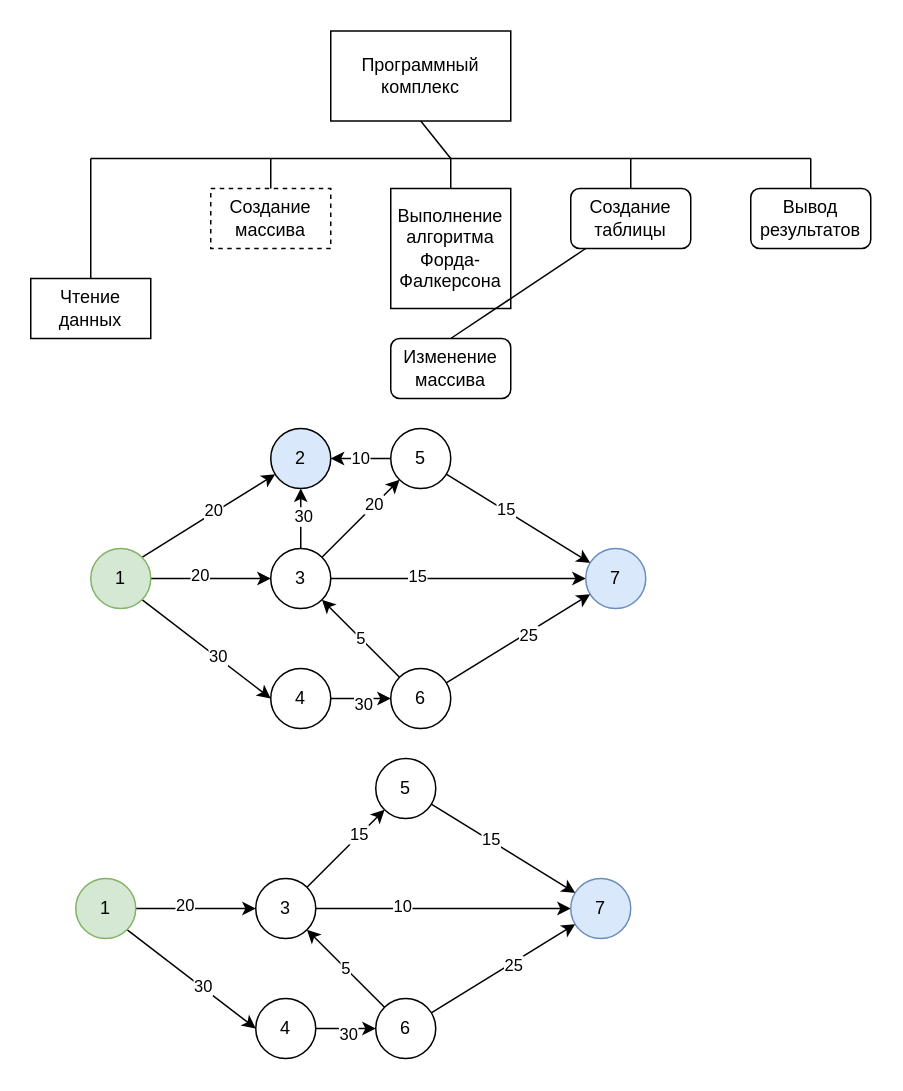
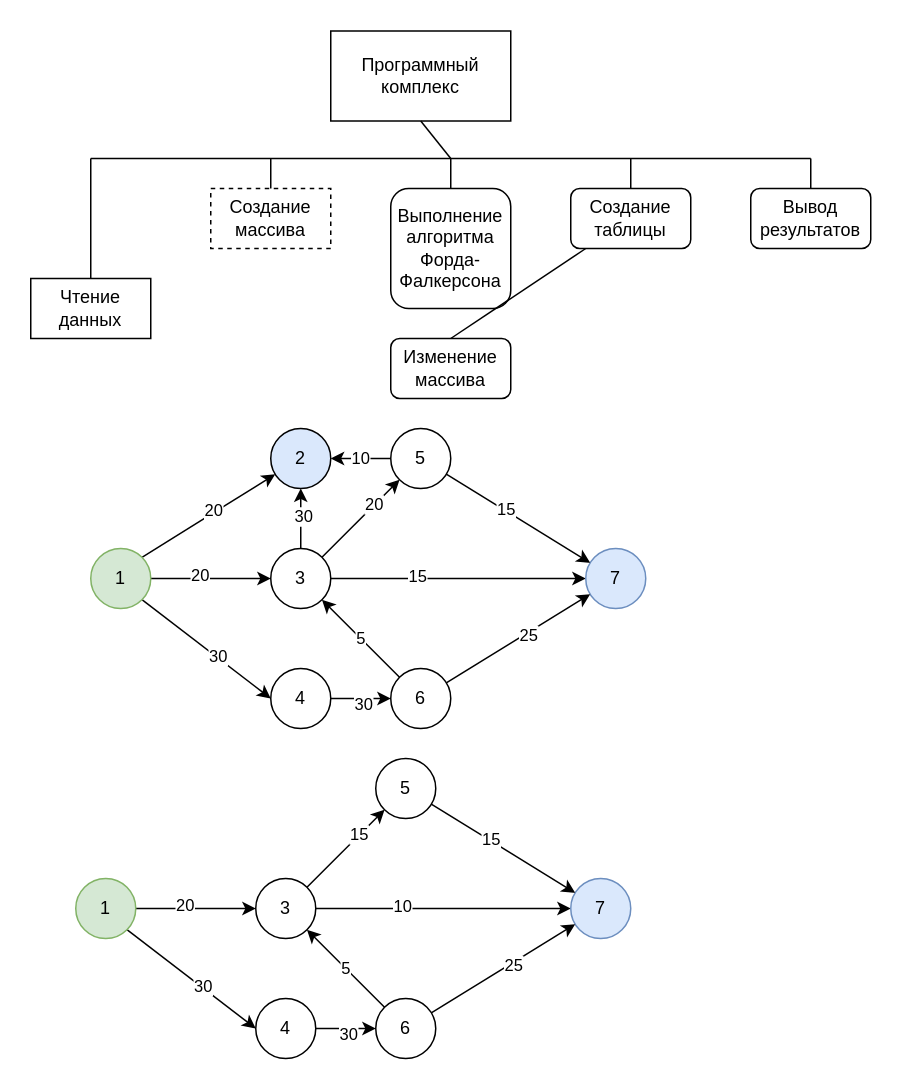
  <mxCell id="0" />
  <mxCell id="1" parent="0" />
  <mxCell id="2" value="Чтение данных" style="rounded=0;whiteSpace=wrap;html=1;" vertex="1" parent="1"><mxGeometry x="20" y="185" width="80" height="40" as="geometry" /></mxCell>
  <mxCell id="3" value="Создание массива" style="rounded=0;whiteSpace=wrap;html=1;dashed=1;" vertex="1" parent="1"><mxGeometry x="140" y="125" width="80" height="40" as="geometry" /></mxCell>
- <mxCell id="4" value="Выполнение алгоритма Форда-Фалкерсона" style="rounded=0;whiteSpace=wrap;html=1;" vertex="1" parent="1"><mxGeometry x="260" y="125" width="80" height="80" as="geometry" /></mxCell>
+ <mxCell id="4" value="Выполнение алгоритма Форда-Фалкерсона" style="whiteSpace=wrap;html=1;rounded=1;" vertex="1" parent="1"><mxGeometry x="260" y="125" width="80" height="80" as="geometry" /></mxCell>
  <mxCell id="5" value="Создание таблицы" style="whiteSpace=wrap;html=1;rounded=1;" vertex="1" parent="1"><mxGeometry x="380" y="125" width="80" height="40" as="geometry" /></mxCell>
  <mxCell id="6" value="Программный комплекс" style="rounded=0;whiteSpace=wrap;html=1;" vertex="1" parent="1"><mxGeometry x="220" y="20" width="120" height="60" as="geometry" /></mxCell>
  <mxCell id="7" value="Изменение массива" style="whiteSpace=wrap;html=1;rounded=1;" vertex="1" parent="1"><mxGeometry x="260" y="225" width="80" height="40" as="geometry" /></mxCell>
  <mxCell id="8" value="Вывод результатов" style="whiteSpace=wrap;html=1;rounded=1;" vertex="1" parent="1"><mxGeometry x="500" y="125" width="80" height="40" as="geometry" /></mxCell>
  <mxCell id="9" value="" style="endArrow=none;html=1;rounded=0;exitX=0.5;exitY=1;exitDx=0;exitDy=0;" edge="1" parent="1" source="6"><mxGeometry width="50" height="50" relative="1" as="geometry"><mxPoint x="400" y="35" as="sourcePoint" /><mxPoint x="300" y="105" as="targetPoint" /></mxGeometry></mxCell>
  <mxCell id="10" value="" style="endArrow=none;html=1;rounded=0;" edge="1" parent="1"><mxGeometry width="50" height="50" relative="1" as="geometry"><mxPoint x="540" y="105" as="sourcePoint" /><mxPoint x="60" y="105" as="targetPoint" /></mxGeometry></mxCell>
  <mxCell id="11" value="" style="endArrow=none;html=1;rounded=0;entryX=0.5;entryY=0;entryDx=0;entryDy=0;" edge="1" parent="1" target="2"><mxGeometry width="50" height="50" relative="1" as="geometry"><mxPoint x="60" y="105" as="sourcePoint" /><mxPoint x="140" y="275" as="targetPoint" /></mxGeometry></mxCell>
  <mxCell id="12" value="" style="endArrow=none;html=1;rounded=0;entryX=0.5;entryY=0;entryDx=0;entryDy=0;" edge="1" parent="1" target="3"><mxGeometry width="50" height="50" relative="1" as="geometry"><mxPoint x="180" y="105" as="sourcePoint" /><mxPoint x="180" y="245" as="targetPoint" /></mxGeometry></mxCell>
  <mxCell id="13" value="" style="endArrow=none;html=1;rounded=0;entryX=0.5;entryY=0;entryDx=0;entryDy=0;" edge="1" parent="1" target="4"><mxGeometry width="50" height="50" relative="1" as="geometry"><mxPoint x="300" y="105" as="sourcePoint" /><mxPoint x="200" y="225" as="targetPoint" /></mxGeometry></mxCell>
  <mxCell id="14" value="" style="endArrow=none;html=1;rounded=0;exitX=0.5;exitY=0;exitDx=0;exitDy=0;" edge="1" parent="1" source="7" target="5"><mxGeometry width="50" height="50" relative="1" as="geometry"><mxPoint x="150" y="305" as="sourcePoint" /><mxPoint x="200" y="255" as="targetPoint" /></mxGeometry></mxCell>
  <mxCell id="15" value="" style="endArrow=none;html=1;rounded=0;exitX=0.5;exitY=0;exitDx=0;exitDy=0;" edge="1" parent="1" source="8"><mxGeometry width="50" height="50" relative="1" as="geometry"><mxPoint x="470" y="285" as="sourcePoint" /><mxPoint x="540" y="105" as="targetPoint" /></mxGeometry></mxCell>
  <mxCell id="16" value="" style="endArrow=none;html=1;rounded=0;entryX=0.5;entryY=0;entryDx=0;entryDy=0;" edge="1" parent="1" target="5"><mxGeometry width="50" height="50" relative="1" as="geometry"><mxPoint x="420" y="105" as="sourcePoint" /><mxPoint x="430" y="215" as="targetPoint" /></mxGeometry></mxCell>
  <mxCell id="17" style="rounded=0;orthogonalLoop=1;jettySize=auto;html=1;exitX=1;exitY=1;exitDx=0;exitDy=0;entryX=0;entryY=0.5;entryDx=0;entryDy=0;" edge="1" parent="1" source="23" target="26"><mxGeometry relative="1" as="geometry" /></mxCell>
  <mxCell id="18" value="30" style="edgeLabel;html=1;align=center;verticalAlign=middle;resizable=0;points=[];" vertex="1" connectable="0" parent="17"><mxGeometry x="0.172" y="1" relative="1" as="geometry"><mxPoint as="offset" /></mxGeometry></mxCell>
  <mxCell id="19" style="edgeStyle=orthogonalEdgeStyle;rounded=0;orthogonalLoop=1;jettySize=auto;html=1;exitX=1;exitY=0.5;exitDx=0;exitDy=0;" edge="1" parent="1" source="23" target="33"><mxGeometry relative="1" as="geometry" /></mxCell>
  <mxCell id="20" value="20" style="edgeLabel;html=1;align=center;verticalAlign=middle;resizable=0;points=[];" vertex="1" connectable="0" parent="19"><mxGeometry x="-0.2" y="3" relative="1" as="geometry"><mxPoint as="offset" /></mxGeometry></mxCell>
  <mxCell id="21" style="rounded=0;orthogonalLoop=1;jettySize=auto;html=1;exitX=1;exitY=0;exitDx=0;exitDy=0;" edge="1" parent="1" source="23" target="34"><mxGeometry relative="1" as="geometry" /></mxCell>
  <mxCell id="22" value="20" style="edgeLabel;html=1;align=center;verticalAlign=middle;resizable=0;points=[];" vertex="1" connectable="0" parent="21"><mxGeometry x="0.082" y="2" relative="1" as="geometry"><mxPoint as="offset" /></mxGeometry></mxCell>
  <mxCell id="23" value="1" style="ellipse;whiteSpace=wrap;html=1;aspect=fixed;fillColor=#d5e8d4;strokeColor=#82b366;" vertex="1" parent="1"><mxGeometry x="60" y="365" width="40" height="40" as="geometry" /></mxCell>
  <mxCell id="24" style="rounded=0;orthogonalLoop=1;jettySize=auto;html=1;entryX=0;entryY=0.5;entryDx=0;entryDy=0;" edge="1" parent="1" source="26" target="43"><mxGeometry relative="1" as="geometry" /></mxCell>
  <mxCell id="25" value="30" style="edgeLabel;html=1;align=center;verticalAlign=middle;resizable=0;points=[];" vertex="1" connectable="0" parent="24"><mxGeometry x="0.048" y="-2" relative="1" as="geometry"><mxPoint y="1" as="offset" /></mxGeometry></mxCell>
  <mxCell id="26" value="4" style="ellipse;whiteSpace=wrap;html=1;aspect=fixed;" vertex="1" parent="1"><mxGeometry x="180" y="445" width="40" height="40" as="geometry" /></mxCell>
  <mxCell id="27" style="edgeStyle=orthogonalEdgeStyle;rounded=0;orthogonalLoop=1;jettySize=auto;html=1;exitX=1;exitY=0.5;exitDx=0;exitDy=0;" edge="1" parent="1" source="33" target="35"><mxGeometry relative="1" as="geometry" /></mxCell>
  <mxCell id="28" value="15" style="edgeLabel;html=1;align=center;verticalAlign=middle;resizable=0;points=[];" vertex="1" connectable="0" parent="27"><mxGeometry x="-0.325" y="2" relative="1" as="geometry"><mxPoint as="offset" /></mxGeometry></mxCell>
  <mxCell id="29" style="rounded=0;orthogonalLoop=1;jettySize=auto;html=1;exitX=1;exitY=0;exitDx=0;exitDy=0;" edge="1" parent="1" source="33" target="39"><mxGeometry relative="1" as="geometry" /></mxCell>
  <mxCell id="30" value="20" style="edgeLabel;html=1;align=center;verticalAlign=middle;resizable=0;points=[];" vertex="1" connectable="0" parent="29"><mxGeometry x="0.329" y="1" relative="1" as="geometry"><mxPoint as="offset" /></mxGeometry></mxCell>
  <mxCell id="31" style="edgeStyle=orthogonalEdgeStyle;rounded=0;orthogonalLoop=1;jettySize=auto;html=1;exitX=0.5;exitY=0;exitDx=0;exitDy=0;" edge="1" parent="1" source="33" target="34"><mxGeometry relative="1" as="geometry" /></mxCell>
  <mxCell id="32" value="30" style="edgeLabel;html=1;align=center;verticalAlign=middle;resizable=0;points=[];" vertex="1" connectable="0" parent="31"><mxGeometry x="0.1" y="-1" relative="1" as="geometry"><mxPoint as="offset" /></mxGeometry></mxCell>
  <mxCell id="33" value="3" style="ellipse;whiteSpace=wrap;html=1;aspect=fixed;" vertex="1" parent="1"><mxGeometry x="180" y="365" width="40" height="40" as="geometry" /></mxCell>
  <mxCell id="34" value="2" style="ellipse;whiteSpace=wrap;html=1;aspect=fixed;fillColor=#dae8fc;" vertex="1" parent="1"><mxGeometry x="180" y="285" width="40" height="40" as="geometry" /></mxCell>
  <mxCell id="35" value="7" style="ellipse;whiteSpace=wrap;html=1;aspect=fixed;fillColor=#dae8fc;strokeColor=#6c8ebf;" vertex="1" parent="1"><mxGeometry x="390" y="365" width="40" height="40" as="geometry" /></mxCell>
  <mxCell id="36" style="rounded=0;orthogonalLoop=1;jettySize=auto;html=1;" edge="1" parent="1" source="39" target="35"><mxGeometry relative="1" as="geometry" /></mxCell>
  <mxCell id="37" value="15" style="edgeLabel;html=1;align=center;verticalAlign=middle;resizable=0;points=[];" vertex="1" connectable="0" parent="36"><mxGeometry x="-0.192" relative="1" as="geometry"><mxPoint y="-1" as="offset" /></mxGeometry></mxCell>
  <mxCell id="38" value="10" style="edgeStyle=orthogonalEdgeStyle;rounded=0;orthogonalLoop=1;jettySize=auto;html=1;exitX=0;exitY=0.5;exitDx=0;exitDy=0;" edge="1" parent="1" source="39" target="34"><mxGeometry relative="1" as="geometry"><Array as="points"><mxPoint x="240" y="305" /><mxPoint x="240" y="305" /></Array></mxGeometry></mxCell>
  <mxCell id="39" value="5" style="ellipse;whiteSpace=wrap;html=1;aspect=fixed;" vertex="1" parent="1"><mxGeometry x="260" y="285" width="40" height="40" as="geometry" /></mxCell>
  <mxCell id="40" value="5" style="rounded=0;orthogonalLoop=1;jettySize=auto;html=1;exitX=0;exitY=0;exitDx=0;exitDy=0;" edge="1" parent="1" source="43" target="33"><mxGeometry relative="1" as="geometry" /></mxCell>
  <mxCell id="41" style="rounded=0;orthogonalLoop=1;jettySize=auto;html=1;" edge="1" parent="1" source="43" target="35"><mxGeometry relative="1" as="geometry" /></mxCell>
  <mxCell id="42" value="25" style="edgeLabel;html=1;align=center;verticalAlign=middle;resizable=0;points=[];" vertex="1" connectable="0" parent="41"><mxGeometry x="0.109" y="-1" relative="1" as="geometry"><mxPoint x="1" as="offset" /></mxGeometry></mxCell>
  <mxCell id="43" value="6" style="ellipse;whiteSpace=wrap;html=1;aspect=fixed;" vertex="1" parent="1"><mxGeometry x="260" y="445" width="40" height="40" as="geometry" /></mxCell>
  <mxCell id="44" style="rounded=0;orthogonalLoop=1;jettySize=auto;html=1;exitX=1;exitY=1;exitDx=0;exitDy=0;entryX=0;entryY=0.5;entryDx=0;entryDy=0;" edge="1" parent="1" source="48" target="51"><mxGeometry relative="1" as="geometry" /></mxCell>
  <mxCell id="45" value="30" style="edgeLabel;html=1;align=center;verticalAlign=middle;resizable=0;points=[];" vertex="1" connectable="0" parent="44"><mxGeometry x="0.172" y="1" relative="1" as="geometry"><mxPoint as="offset" /></mxGeometry></mxCell>
  <mxCell id="46" style="edgeStyle=orthogonalEdgeStyle;rounded=0;orthogonalLoop=1;jettySize=auto;html=1;exitX=1;exitY=0.5;exitDx=0;exitDy=0;" edge="1" parent="1" source="48" target="56"><mxGeometry relative="1" as="geometry" /></mxCell>
  <mxCell id="47" value="20" style="edgeLabel;html=1;align=center;verticalAlign=middle;resizable=0;points=[];" vertex="1" connectable="0" parent="46"><mxGeometry x="-0.2" y="3" relative="1" as="geometry"><mxPoint as="offset" /></mxGeometry></mxCell>
  <mxCell id="48" value="1" style="ellipse;whiteSpace=wrap;html=1;aspect=fixed;fillColor=#d5e8d4;strokeColor=#82b366;" vertex="1" parent="1"><mxGeometry x="50" y="585" width="40" height="40" as="geometry" /></mxCell>
  <mxCell id="49" style="rounded=0;orthogonalLoop=1;jettySize=auto;html=1;entryX=0;entryY=0.5;entryDx=0;entryDy=0;" edge="1" parent="1" source="51" target="64"><mxGeometry relative="1" as="geometry" /></mxCell>
  <mxCell id="50" value="30" style="edgeLabel;html=1;align=center;verticalAlign=middle;resizable=0;points=[];" vertex="1" connectable="0" parent="49"><mxGeometry x="0.048" y="-2" relative="1" as="geometry"><mxPoint y="1" as="offset" /></mxGeometry></mxCell>
  <mxCell id="51" value="4" style="ellipse;whiteSpace=wrap;html=1;aspect=fixed;" vertex="1" parent="1"><mxGeometry x="170" y="665" width="40" height="40" as="geometry" /></mxCell>
  <mxCell id="52" style="edgeStyle=orthogonalEdgeStyle;rounded=0;orthogonalLoop=1;jettySize=auto;html=1;exitX=1;exitY=0.5;exitDx=0;exitDy=0;" edge="1" parent="1" source="56" target="57"><mxGeometry relative="1" as="geometry" /></mxCell>
  <mxCell id="53" value="10" style="edgeLabel;html=1;align=center;verticalAlign=middle;resizable=0;points=[];" vertex="1" connectable="0" parent="52"><mxGeometry x="-0.325" y="2" relative="1" as="geometry"><mxPoint as="offset" /></mxGeometry></mxCell>
  <mxCell id="54" style="rounded=0;orthogonalLoop=1;jettySize=auto;html=1;exitX=1;exitY=0;exitDx=0;exitDy=0;" edge="1" parent="1" source="56" target="60"><mxGeometry relative="1" as="geometry" /></mxCell>
  <mxCell id="55" value="15" style="edgeLabel;html=1;align=center;verticalAlign=middle;resizable=0;points=[];" vertex="1" connectable="0" parent="54"><mxGeometry x="0.329" y="1" relative="1" as="geometry"><mxPoint as="offset" /></mxGeometry></mxCell>
  <mxCell id="56" value="3" style="ellipse;whiteSpace=wrap;html=1;aspect=fixed;" vertex="1" parent="1"><mxGeometry x="170" y="585" width="40" height="40" as="geometry" /></mxCell>
  <mxCell id="57" value="7" style="ellipse;whiteSpace=wrap;html=1;aspect=fixed;fillColor=#dae8fc;strokeColor=#6c8ebf;" vertex="1" parent="1"><mxGeometry x="380" y="585" width="40" height="40" as="geometry" /></mxCell>
  <mxCell id="58" style="rounded=0;orthogonalLoop=1;jettySize=auto;html=1;" edge="1" parent="1" source="60" target="57"><mxGeometry relative="1" as="geometry" /></mxCell>
  <mxCell id="59" value="15" style="edgeLabel;html=1;align=center;verticalAlign=middle;resizable=0;points=[];" vertex="1" connectable="0" parent="58"><mxGeometry x="-0.192" relative="1" as="geometry"><mxPoint y="-1" as="offset" /></mxGeometry></mxCell>
  <mxCell id="60" value="5" style="ellipse;whiteSpace=wrap;html=1;aspect=fixed;" vertex="1" parent="1"><mxGeometry x="250" y="505" width="40" height="40" as="geometry" /></mxCell>
  <mxCell id="61" value="5" style="rounded=0;orthogonalLoop=1;jettySize=auto;html=1;exitX=0;exitY=0;exitDx=0;exitDy=0;" edge="1" parent="1" source="64" target="56"><mxGeometry relative="1" as="geometry" /></mxCell>
  <mxCell id="62" style="rounded=0;orthogonalLoop=1;jettySize=auto;html=1;" edge="1" parent="1" source="64" target="57"><mxGeometry relative="1" as="geometry" /></mxCell>
  <mxCell id="63" value="25" style="edgeLabel;html=1;align=center;verticalAlign=middle;resizable=0;points=[];" vertex="1" connectable="0" parent="62"><mxGeometry x="0.109" y="-1" relative="1" as="geometry"><mxPoint x="1" as="offset" /></mxGeometry></mxCell>
  <mxCell id="64" value="6" style="ellipse;whiteSpace=wrap;html=1;aspect=fixed;" vertex="1" parent="1"><mxGeometry x="250" y="665" width="40" height="40" as="geometry" /></mxCell>
